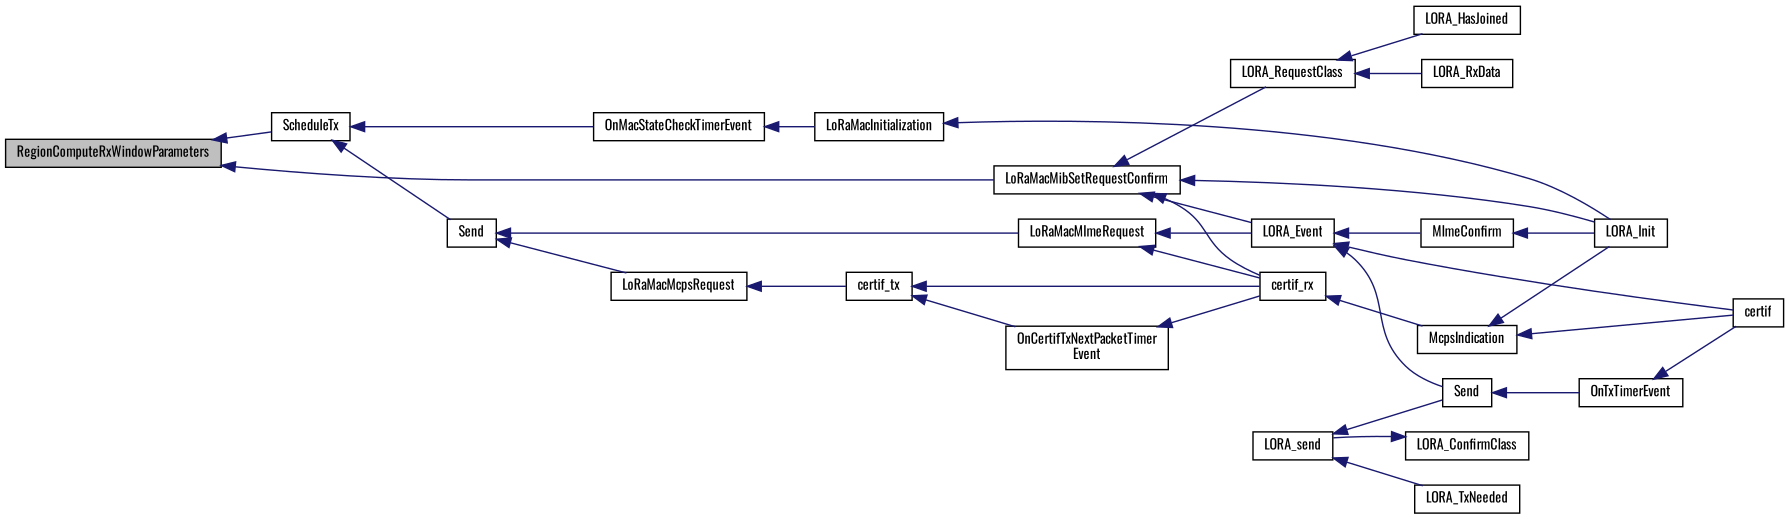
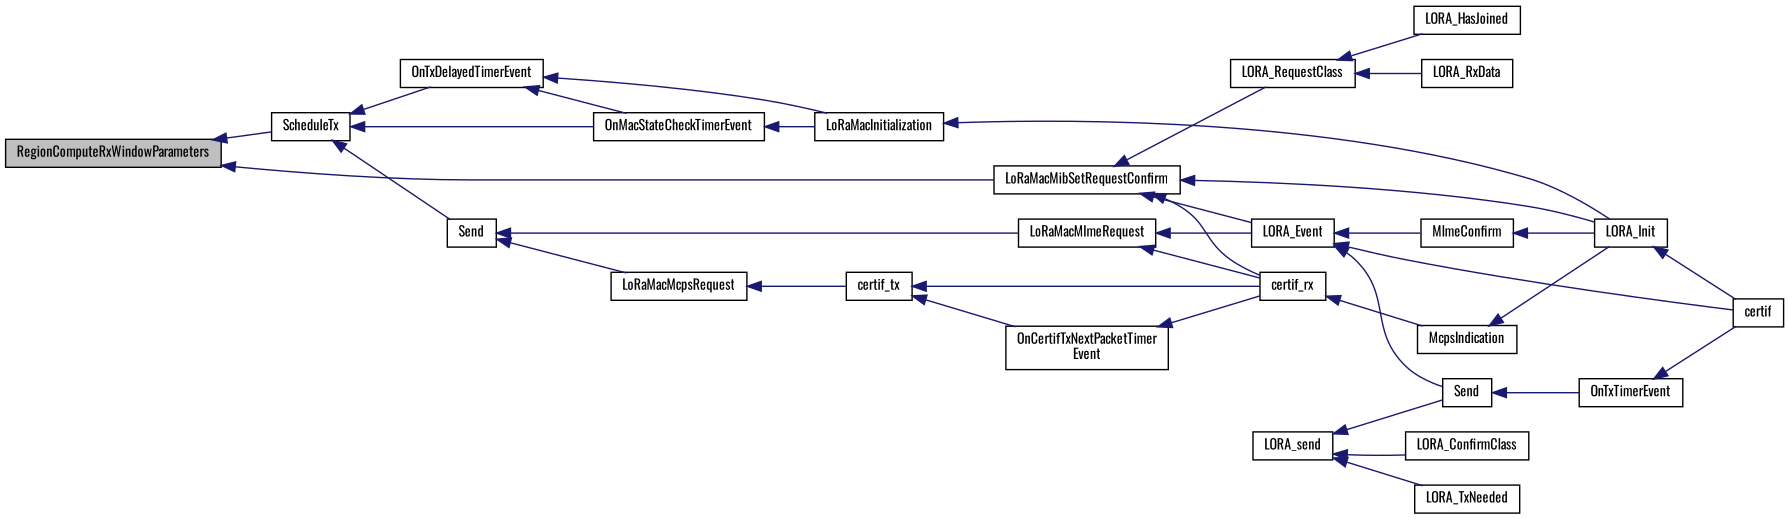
  digraph {
    fontname=Oswald
    rankdir=LR
    node [color=black fillcolor=white fontname=Oswald fontsize=10 shape=record style=filled]
    edge [color=midnightblue dir=back fontname=Oswald fontsize=10 labelfontname=Helvetica labelfontsize=10 style=solid]
    n1 [fillcolor=grey75 fontcolor=black height=0.2 label=RegionComputeRxWindowParameters width=0.4]
    n2 [height=0.2 label=ScheduleTx width=0.4]
    n3 [height=0.2 label=LoRaMacMibSetRequestConfirm width=0.4]
    n4 [height=0.2 label=OnMacStateCheckTimerEvent width=0.4]
+   n5 [height=0.2 label=OnTxDelayedTimerEvent width=0.4]
    n6 [height=0.2 label=Send width=0.4]
    n7 [height=0.2 label=LORA_Init width=0.4]
    n8 [height=0.2 label=certif_rx width=0.4]
    n9 [height=0.2 label=LORA_Event width=0.4]
    n10 [height=0.2 label=LORA_RequestClass width=0.4]
    n11 [height=0.2 label=LoRaMacInitialization width=0.4]
    n12 [height=0.2 label=LoRaMacMlmeRequest width=0.4]
    n13 [height=0.2 label=LoRaMacMcpsRequest width=0.4]
    n14 [height=0.2 label=certif width=0.4]
    n15 [height=0.2 label=certif_tx width=0.4]
    n16 [height=0.2 label=McpsIndication width=0.4]
    n17 [height=0.2 label=MlmeConfirm width=0.4]
    n18 [height=0.2 label=Send width=0.4]
    n19 [height=0.2 label=OnTxTimerEvent width=0.4]
    n20 [height=0.2 label="OnCertifTxNextPacketTimer\lEvent" width=0.4]
    n21 [height=0.2 label=LORA_send width=0.4]
    n22 [height=0.2 label=LORA_ConfirmClass width=0.4]
    n23 [height=0.2 label=LORA_TxNeeded width=0.4]
    n24 [height=0.2 label=LORA_HasJoined width=0.4]
    n25 [height=0.2 label=LORA_RxData width=0.4]
    n1 -> n2
    n1 -> n3
    n2 -> n4
+   n2 -> n5
    n2 -> n6
    n3 -> n7
    n3 -> n8
    n3 -> n9
    n3 -> n10
    n4 -> n11
+   n5 -> n4
+   n5 -> n11
    n6 -> n12
    n6 -> n13
-   n16 -> n14
+   n7 -> n14
    n8 -> n16
    n9 -> n14
    n9 -> n17
    n9 -> n18
    n10 -> n24
    n10 -> n25
    n11 -> n7
    n12 -> n8
    n12 -> n9
    n13 -> n15
    n15 -> n8
    n15 -> n20
    n16 -> n7
    n17 -> n7
    n18 -> n19
    n19 -> n14
    n20 -> n8
    n21 -> n18
-   n22 -> n21
+   n21 -> n22
    n21 -> n23
  }
